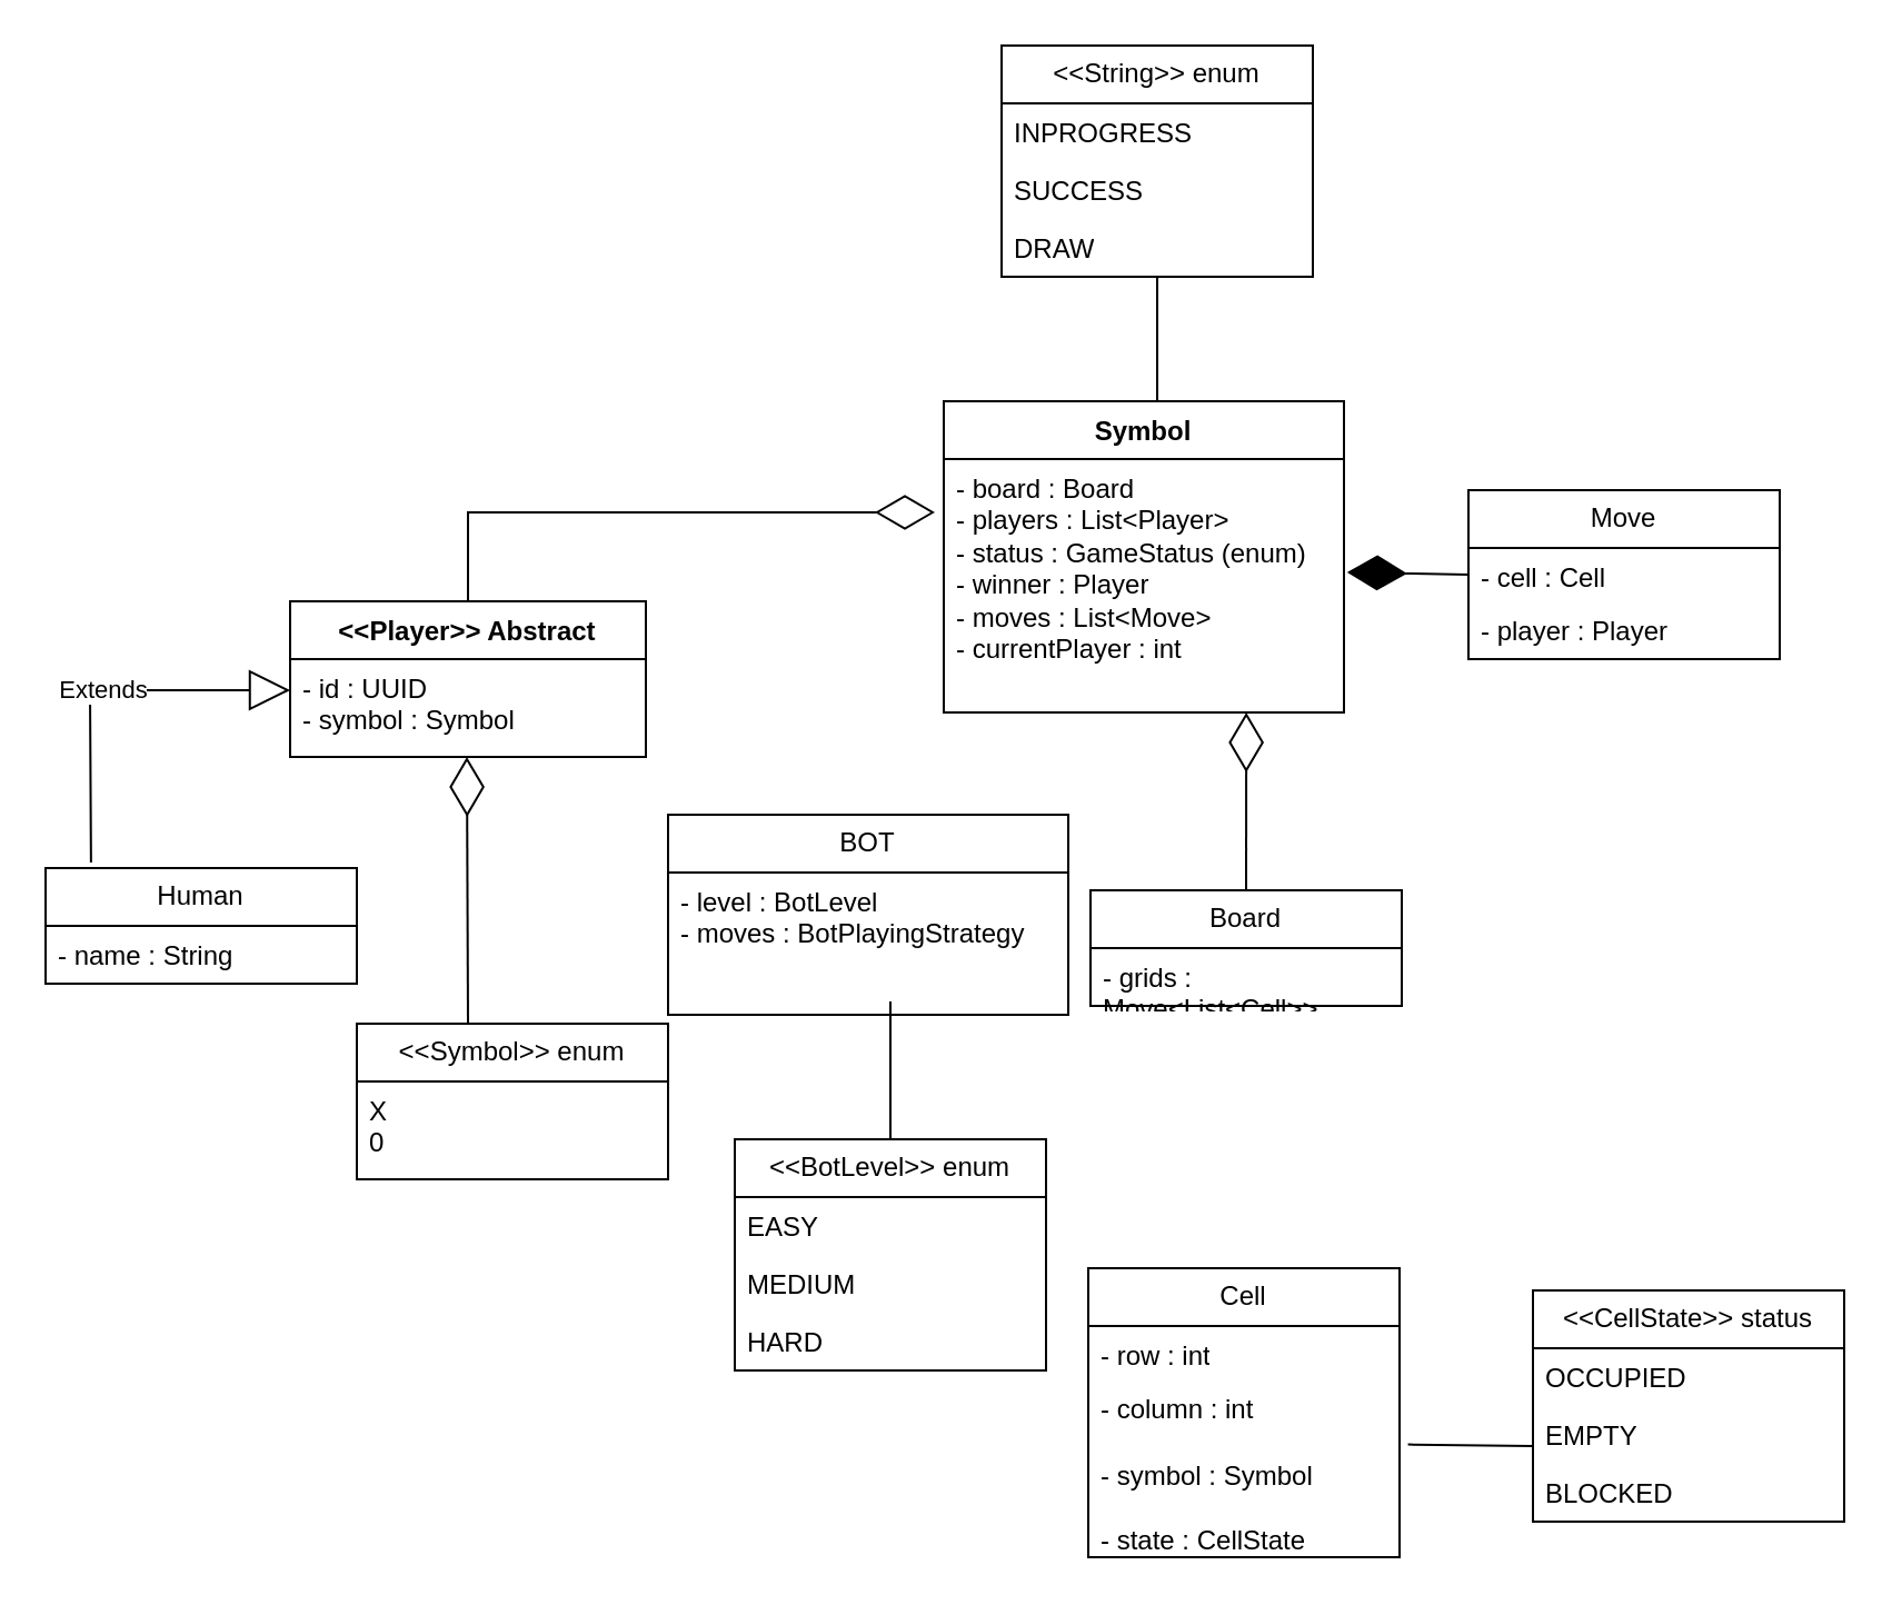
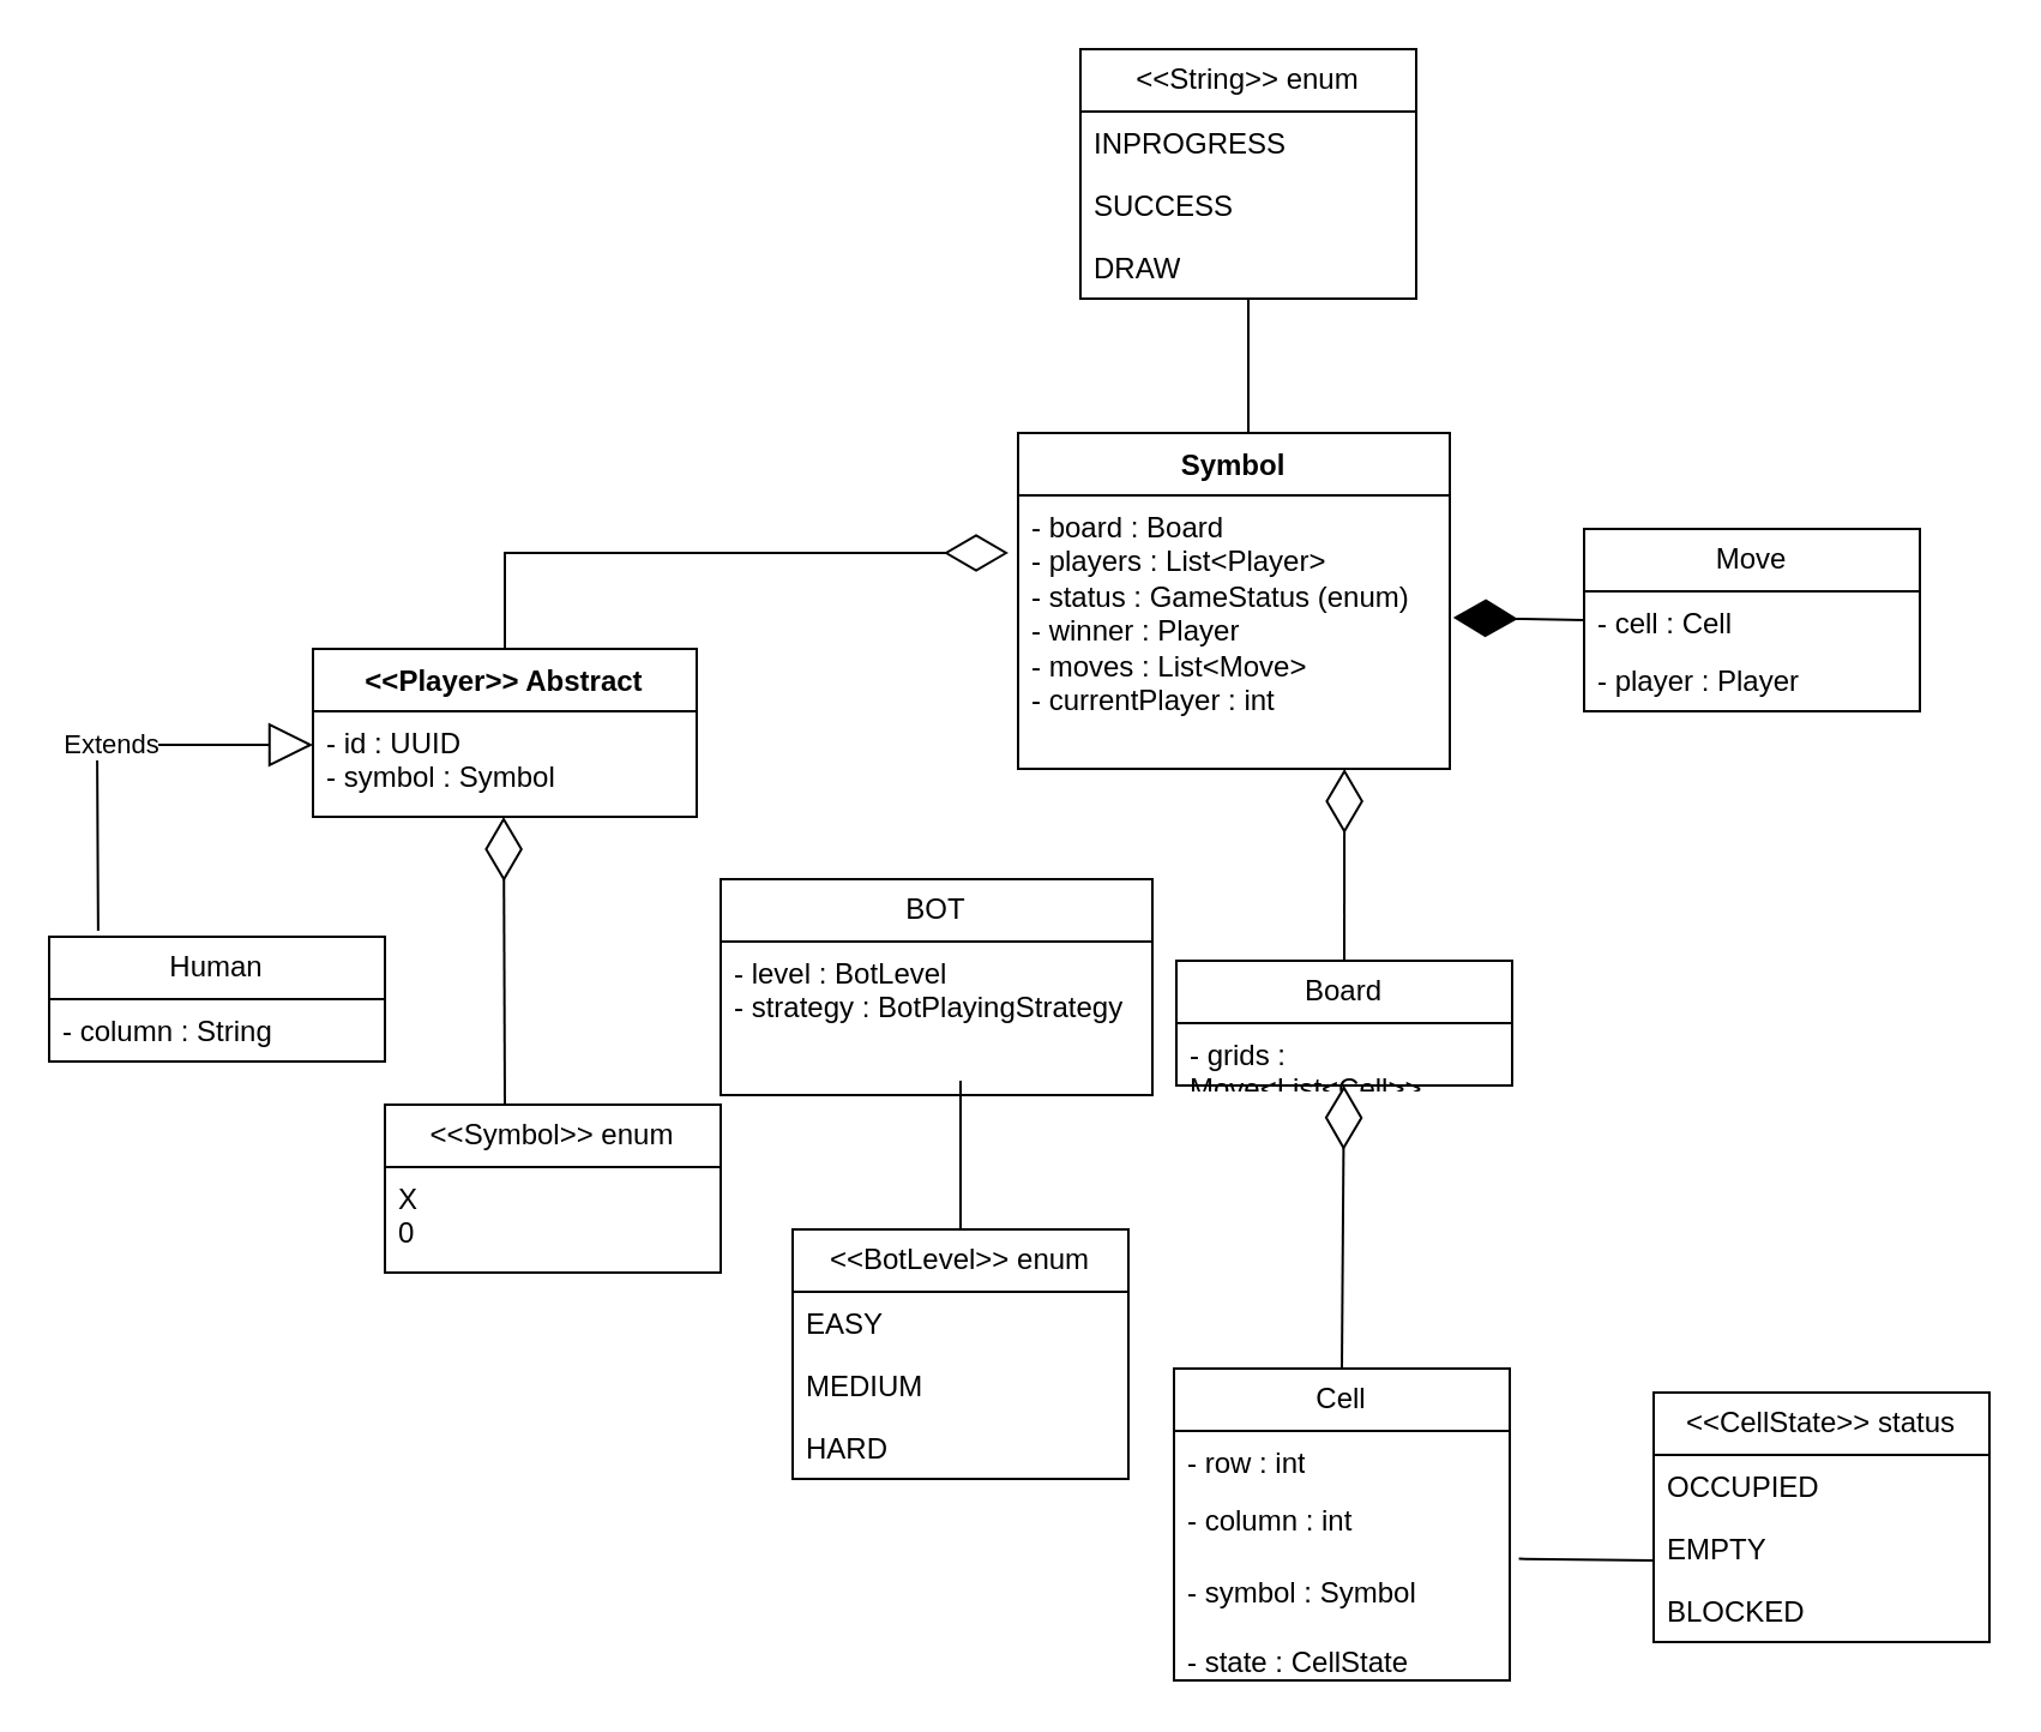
  <mxCell id="0" />
  <mxCell id="1" parent="0" />
  <mxCell id="2" value="Symbol" style="swimlane;fontStyle=1;align=center;verticalAlign=top;childLayout=stackLayout;horizontal=1;startSize=26;horizontalStack=0;resizeParent=1;resizeParentMax=0;resizeLast=0;collapsible=1;marginBottom=0;whiteSpace=wrap;html=1;" parent="1" vertex="1"><mxGeometry x="424" y="180" width="180" height="140" as="geometry" /></mxCell>
  <mxCell id="3" value="- board : Board&lt;div&gt;- players : List&amp;lt;Player&amp;gt;&lt;/div&gt;&lt;div&gt;- status : GameStatus (enum)&lt;/div&gt;&lt;div&gt;- winner : Player&lt;/div&gt;&lt;div&gt;- moves : List&amp;lt;Move&amp;gt;&lt;/div&gt;&lt;div&gt;- currentPlayer : int&lt;/div&gt;&lt;div&gt;&lt;br&gt;&lt;/div&gt;" style="text;strokeColor=none;fillColor=none;align=left;verticalAlign=top;spacingLeft=4;spacingRight=4;overflow=hidden;rotatable=0;points=[[0,0.5],[1,0.5]];portConstraint=eastwest;whiteSpace=wrap;html=1;" parent="2" vertex="1"><mxGeometry y="26" width="180" height="114" as="geometry" /></mxCell>
  <mxCell id="4" value="&amp;lt;&amp;lt;Player&amp;gt;&amp;gt; Abstract" style="swimlane;fontStyle=1;align=center;verticalAlign=top;childLayout=stackLayout;horizontal=1;startSize=26;horizontalStack=0;resizeParent=1;resizeParentMax=0;resizeLast=0;collapsible=1;marginBottom=0;whiteSpace=wrap;html=1;" parent="1" vertex="1"><mxGeometry x="130" y="270" width="160" height="70" as="geometry" /></mxCell>
  <mxCell id="5" value="- id : UUID&lt;div&gt;- symbol : Symbol&lt;/div&gt;" style="text;strokeColor=none;fillColor=none;align=left;verticalAlign=top;spacingLeft=4;spacingRight=4;overflow=hidden;rotatable=0;points=[[0,0.5],[1,0.5]];portConstraint=eastwest;whiteSpace=wrap;html=1;" parent="4" vertex="1"><mxGeometry y="26" width="160" height="44" as="geometry" /></mxCell>
  <mxCell id="6" value="Human" style="swimlane;fontStyle=0;childLayout=stackLayout;horizontal=1;startSize=26;fillColor=none;horizontalStack=0;resizeParent=1;resizeParentMax=0;resizeLast=0;collapsible=1;marginBottom=0;whiteSpace=wrap;html=1;" parent="1" vertex="1"><mxGeometry x="20" y="390" width="140" height="52" as="geometry" /></mxCell>
- <mxCell id="7" value="- name : String" style="text;strokeColor=none;fillColor=none;align=left;verticalAlign=top;spacingLeft=4;spacingRight=4;overflow=hidden;rotatable=0;points=[[0,0.5],[1,0.5]];portConstraint=eastwest;whiteSpace=wrap;html=1;" parent="6" vertex="1"><mxGeometry y="26" width="140" height="26" as="geometry" /></mxCell>
+ <mxCell id="7" value="- column : String" style="text;strokeColor=none;fillColor=none;align=left;verticalAlign=top;spacingLeft=4;spacingRight=4;overflow=hidden;rotatable=0;points=[[0,0.5],[1,0.5]];portConstraint=eastwest;whiteSpace=wrap;html=1;" parent="6" vertex="1"><mxGeometry y="26" width="140" height="26" as="geometry" /></mxCell>
  <mxCell id="8" value="BOT" style="swimlane;fontStyle=0;childLayout=stackLayout;horizontal=1;startSize=26;fillColor=none;horizontalStack=0;resizeParent=1;resizeParentMax=0;resizeLast=0;collapsible=1;marginBottom=0;whiteSpace=wrap;html=1;" parent="1" vertex="1"><mxGeometry x="300" y="366" width="180" height="90" as="geometry" /></mxCell>
- <mxCell id="9" value="- level : BotLevel&lt;div&gt;- moves : BotPlayingStrategy&lt;/div&gt;" style="text;strokeColor=none;fillColor=none;align=left;verticalAlign=top;spacingLeft=4;spacingRight=4;overflow=hidden;rotatable=0;points=[[0,0.5],[1,0.5]];portConstraint=eastwest;whiteSpace=wrap;html=1;" parent="8" vertex="1"><mxGeometry y="26" width="180" height="64" as="geometry" /></mxCell>
+ <mxCell id="9" value="- level : BotLevel&lt;div&gt;- strategy : BotPlayingStrategy&lt;/div&gt;" style="text;strokeColor=none;fillColor=none;align=left;verticalAlign=top;spacingLeft=4;spacingRight=4;overflow=hidden;rotatable=0;points=[[0,0.5],[1,0.5]];portConstraint=eastwest;whiteSpace=wrap;html=1;" parent="8" vertex="1"><mxGeometry y="26" width="180" height="64" as="geometry" /></mxCell>
  <mxCell id="10" value="Board" style="swimlane;fontStyle=0;childLayout=stackLayout;horizontal=1;startSize=26;fillColor=none;horizontalStack=0;resizeParent=1;resizeParentMax=0;resizeLast=0;collapsible=1;marginBottom=0;whiteSpace=wrap;html=1;" parent="1" vertex="1"><mxGeometry x="490" y="400" width="140" height="52" as="geometry" /></mxCell>
  <mxCell id="11" value="- grids : Move&amp;lt;List&amp;lt;Cell&amp;gt;&amp;gt;" style="text;strokeColor=none;fillColor=none;align=left;verticalAlign=top;spacingLeft=4;spacingRight=4;overflow=hidden;rotatable=0;points=[[0,0.5],[1,0.5]];portConstraint=eastwest;whiteSpace=wrap;html=1;" parent="10" vertex="1"><mxGeometry y="26" width="140" height="26" as="geometry" /></mxCell>
  <mxCell id="12" value="&amp;lt;&amp;lt;String&amp;gt;&amp;gt; enum" style="swimlane;fontStyle=0;childLayout=stackLayout;horizontal=1;startSize=26;fillColor=none;horizontalStack=0;resizeParent=1;resizeParentMax=0;resizeLast=0;collapsible=1;marginBottom=0;whiteSpace=wrap;html=1;" parent="1" vertex="1"><mxGeometry x="450" y="20" width="140" height="104" as="geometry" /></mxCell>
  <mxCell id="13" value="INPROGRESS" style="text;strokeColor=none;fillColor=none;align=left;verticalAlign=top;spacingLeft=4;spacingRight=4;overflow=hidden;rotatable=0;points=[[0,0.5],[1,0.5]];portConstraint=eastwest;whiteSpace=wrap;html=1;" parent="12" vertex="1"><mxGeometry y="26" width="140" height="26" as="geometry" /></mxCell>
  <mxCell id="14" value="SUCCESS" style="text;strokeColor=none;fillColor=none;align=left;verticalAlign=top;spacingLeft=4;spacingRight=4;overflow=hidden;rotatable=0;points=[[0,0.5],[1,0.5]];portConstraint=eastwest;whiteSpace=wrap;html=1;" parent="12" vertex="1"><mxGeometry y="52" width="140" height="26" as="geometry" /></mxCell>
  <mxCell id="15" value="DRAW" style="text;strokeColor=none;fillColor=none;align=left;verticalAlign=top;spacingLeft=4;spacingRight=4;overflow=hidden;rotatable=0;points=[[0,0.5],[1,0.5]];portConstraint=eastwest;whiteSpace=wrap;html=1;" parent="12" vertex="1"><mxGeometry y="78" width="140" height="26" as="geometry" /></mxCell>
  <mxCell id="16" value="&amp;lt;&amp;lt;Symbol&amp;gt;&amp;gt; enum" style="swimlane;fontStyle=0;childLayout=stackLayout;horizontal=1;startSize=26;fillColor=none;horizontalStack=0;resizeParent=1;resizeParentMax=0;resizeLast=0;collapsible=1;marginBottom=0;whiteSpace=wrap;html=1;" parent="1" vertex="1"><mxGeometry x="160" y="460" width="140" height="70" as="geometry" /></mxCell>
  <mxCell id="17" value="X&lt;div&gt;0&lt;/div&gt;" style="text;strokeColor=none;fillColor=none;align=left;verticalAlign=top;spacingLeft=4;spacingRight=4;overflow=hidden;rotatable=0;points=[[0,0.5],[1,0.5]];portConstraint=eastwest;whiteSpace=wrap;html=1;" parent="16" vertex="1"><mxGeometry y="26" width="140" height="44" as="geometry" /></mxCell>
  <mxCell id="18" value="" style="endArrow=diamondThin;endFill=0;endSize=24;html=1;rounded=0;" parent="1" edge="1"><mxGeometry width="160" relative="1" as="geometry"><mxPoint x="210" y="460" as="sourcePoint" /><mxPoint x="209.5" y="340" as="targetPoint" /></mxGeometry></mxCell>
  <mxCell id="19" value="Cell" style="swimlane;fontStyle=0;childLayout=stackLayout;horizontal=1;startSize=26;fillColor=none;horizontalStack=0;resizeParent=1;resizeParentMax=0;resizeLast=0;collapsible=1;marginBottom=0;whiteSpace=wrap;html=1;" parent="1" vertex="1"><mxGeometry x="489" y="570" width="140" height="130" as="geometry" /></mxCell>
  <mxCell id="20" value="- row : int" style="text;strokeColor=none;fillColor=none;align=left;verticalAlign=top;spacingLeft=4;spacingRight=4;overflow=hidden;rotatable=0;points=[[0,0.5],[1,0.5]];portConstraint=eastwest;whiteSpace=wrap;html=1;" parent="19" vertex="1"><mxGeometry y="26" width="140" height="24" as="geometry" /></mxCell>
  <mxCell id="21" value="- column : int" style="text;strokeColor=none;fillColor=none;align=left;verticalAlign=top;spacingLeft=4;spacingRight=4;overflow=hidden;rotatable=0;points=[[0,0.5],[1,0.5]];portConstraint=eastwest;whiteSpace=wrap;html=1;" parent="19" vertex="1"><mxGeometry y="50" width="140" height="30" as="geometry" /></mxCell>
  <mxCell id="22" value="" style="endArrow=none;html=1;rounded=0;exitX=1.027;exitY=-0.014;exitDx=0;exitDy=0;exitPerimeter=0;" parent="19" source="23" edge="1"><mxGeometry relative="1" as="geometry"><mxPoint x="50" y="80" as="sourcePoint" /><mxPoint x="200" y="80" as="targetPoint" /></mxGeometry></mxCell>
  <mxCell id="23" value="- symbol : Symbol&lt;div&gt;&lt;br&gt;&lt;/div&gt;&lt;div&gt;- state : CellState&lt;/div&gt;" style="text;strokeColor=none;fillColor=none;align=left;verticalAlign=top;spacingLeft=4;spacingRight=4;overflow=hidden;rotatable=0;points=[[0,0.5],[1,0.5]];portConstraint=eastwest;whiteSpace=wrap;html=1;" parent="19" vertex="1"><mxGeometry y="80" width="140" height="50" as="geometry" /></mxCell>
  <mxCell id="24" value="Move" style="swimlane;fontStyle=0;childLayout=stackLayout;horizontal=1;startSize=26;fillColor=none;horizontalStack=0;resizeParent=1;resizeParentMax=0;resizeLast=0;collapsible=1;marginBottom=0;whiteSpace=wrap;html=1;" parent="1" vertex="1"><mxGeometry x="660" y="220" width="140" height="76" as="geometry" /></mxCell>
  <mxCell id="25" value="- cell : Cell" style="text;strokeColor=none;fillColor=none;align=left;verticalAlign=top;spacingLeft=4;spacingRight=4;overflow=hidden;rotatable=0;points=[[0,0.5],[1,0.5]];portConstraint=eastwest;whiteSpace=wrap;html=1;" parent="24" vertex="1"><mxGeometry y="26" width="140" height="24" as="geometry" /></mxCell>
  <mxCell id="26" value="- player : Player" style="text;strokeColor=none;fillColor=none;align=left;verticalAlign=top;spacingLeft=4;spacingRight=4;overflow=hidden;rotatable=0;points=[[0,0.5],[1,0.5]];portConstraint=eastwest;whiteSpace=wrap;html=1;" parent="24" vertex="1"><mxGeometry y="50" width="140" height="26" as="geometry" /></mxCell>
  <mxCell id="27" value="" style="endArrow=diamondThin;endFill=0;endSize=24;html=1;rounded=0;exitX=0.5;exitY=0;exitDx=0;exitDy=0;" parent="1" source="4" edge="1"><mxGeometry width="160" relative="1" as="geometry"><mxPoint x="260" y="240" as="sourcePoint" /><mxPoint x="420" y="230" as="targetPoint" /><Array as="points"><mxPoint x="210" y="230" /></Array></mxGeometry></mxCell>
+ <mxCell id="28" value="" style="endArrow=diamondThin;endFill=0;endSize=24;html=1;rounded=0;exitX=0.5;exitY=0;exitDx=0;exitDy=0;" parent="1" source="19" target="11" edge="1"><mxGeometry width="160" relative="1" as="geometry"><mxPoint x="490" y="490" as="sourcePoint" /><mxPoint x="650" y="490" as="targetPoint" /></mxGeometry></mxCell>
  <mxCell id="29" value="" style="endArrow=diamondThin;endFill=1;endSize=24;html=1;rounded=0;entryX=1.008;entryY=0.447;entryDx=0;entryDy=0;entryPerimeter=0;exitX=0;exitY=0.5;exitDx=0;exitDy=0;" parent="1" source="25" target="3" edge="1"><mxGeometry width="160" relative="1" as="geometry"><mxPoint x="620" y="320" as="sourcePoint" /><mxPoint x="780" y="320" as="targetPoint" /></mxGeometry></mxCell>
  <mxCell id="30" value="" style="endArrow=diamondThin;endFill=0;endSize=24;html=1;rounded=0;entryX=0.756;entryY=1;entryDx=0;entryDy=0;entryPerimeter=0;exitX=0.5;exitY=0;exitDx=0;exitDy=0;" parent="1" source="10" target="3" edge="1"><mxGeometry width="160" relative="1" as="geometry"><mxPoint x="535" y="390" as="sourcePoint" /><mxPoint x="680" y="380" as="targetPoint" /></mxGeometry></mxCell>
  <mxCell id="31" value="Extends" style="endArrow=block;endSize=16;endFill=0;html=1;rounded=0;exitX=0.146;exitY=-0.048;exitDx=0;exitDy=0;exitPerimeter=0;" parent="1" source="6" edge="1"><mxGeometry width="160" relative="1" as="geometry"><mxPoint x="-30" y="310" as="sourcePoint" /><mxPoint x="130" y="310" as="targetPoint" /><Array as="points"><mxPoint x="40" y="310" /></Array></mxGeometry></mxCell>
  <mxCell id="32" value="" style="endArrow=none;html=1;rounded=0;" parent="1" source="15" edge="1"><mxGeometry relative="1" as="geometry"><mxPoint x="350" y="380" as="sourcePoint" /><mxPoint x="520" y="180" as="targetPoint" /></mxGeometry></mxCell>
  <mxCell id="33" value="&amp;lt;&amp;lt;CellState&amp;gt;&amp;gt; status" style="swimlane;fontStyle=0;childLayout=stackLayout;horizontal=1;startSize=26;fillColor=none;horizontalStack=0;resizeParent=1;resizeParentMax=0;resizeLast=0;collapsible=1;marginBottom=0;whiteSpace=wrap;html=1;" parent="1" vertex="1"><mxGeometry x="689" y="580" width="140" height="104" as="geometry" /></mxCell>
  <mxCell id="34" value="OCCUPIED" style="text;strokeColor=none;fillColor=none;align=left;verticalAlign=top;spacingLeft=4;spacingRight=4;overflow=hidden;rotatable=0;points=[[0,0.5],[1,0.5]];portConstraint=eastwest;whiteSpace=wrap;html=1;" parent="33" vertex="1"><mxGeometry y="26" width="140" height="26" as="geometry" /></mxCell>
  <mxCell id="35" value="EMPTY" style="text;strokeColor=none;fillColor=none;align=left;verticalAlign=top;spacingLeft=4;spacingRight=4;overflow=hidden;rotatable=0;points=[[0,0.5],[1,0.5]];portConstraint=eastwest;whiteSpace=wrap;html=1;" parent="33" vertex="1"><mxGeometry y="52" width="140" height="26" as="geometry" /></mxCell>
  <mxCell id="36" value="BLOCKED" style="text;strokeColor=none;fillColor=none;align=left;verticalAlign=top;spacingLeft=4;spacingRight=4;overflow=hidden;rotatable=0;points=[[0,0.5],[1,0.5]];portConstraint=eastwest;whiteSpace=wrap;html=1;" parent="33" vertex="1"><mxGeometry y="78" width="140" height="26" as="geometry" /></mxCell>
  <mxCell id="37" value="&amp;lt;&amp;lt;BotLevel&amp;gt;&amp;gt; enum" style="swimlane;fontStyle=0;childLayout=stackLayout;horizontal=1;startSize=26;fillColor=none;horizontalStack=0;resizeParent=1;resizeParentMax=0;resizeLast=0;collapsible=1;marginBottom=0;whiteSpace=wrap;html=1;" parent="1" vertex="1"><mxGeometry x="330" y="512" width="140" height="104" as="geometry" /></mxCell>
  <mxCell id="38" value="EASY" style="text;strokeColor=none;fillColor=none;align=left;verticalAlign=top;spacingLeft=4;spacingRight=4;overflow=hidden;rotatable=0;points=[[0,0.5],[1,0.5]];portConstraint=eastwest;whiteSpace=wrap;html=1;" parent="37" vertex="1"><mxGeometry y="26" width="140" height="26" as="geometry" /></mxCell>
  <mxCell id="39" value="MEDIUM" style="text;strokeColor=none;fillColor=none;align=left;verticalAlign=top;spacingLeft=4;spacingRight=4;overflow=hidden;rotatable=0;points=[[0,0.5],[1,0.5]];portConstraint=eastwest;whiteSpace=wrap;html=1;" parent="37" vertex="1"><mxGeometry y="52" width="140" height="26" as="geometry" /></mxCell>
  <mxCell id="40" value="HARD" style="text;strokeColor=none;fillColor=none;align=left;verticalAlign=top;spacingLeft=4;spacingRight=4;overflow=hidden;rotatable=0;points=[[0,0.5],[1,0.5]];portConstraint=eastwest;whiteSpace=wrap;html=1;" parent="37" vertex="1"><mxGeometry y="78" width="140" height="26" as="geometry" /></mxCell>
  <mxCell id="41" value="" style="endArrow=none;html=1;rounded=0;entryX=0.5;entryY=0;entryDx=0;entryDy=0;" parent="1" target="37" edge="1"><mxGeometry relative="1" as="geometry"><mxPoint x="400" y="450" as="sourcePoint" /><mxPoint x="510" y="450" as="targetPoint" /></mxGeometry></mxCell>
